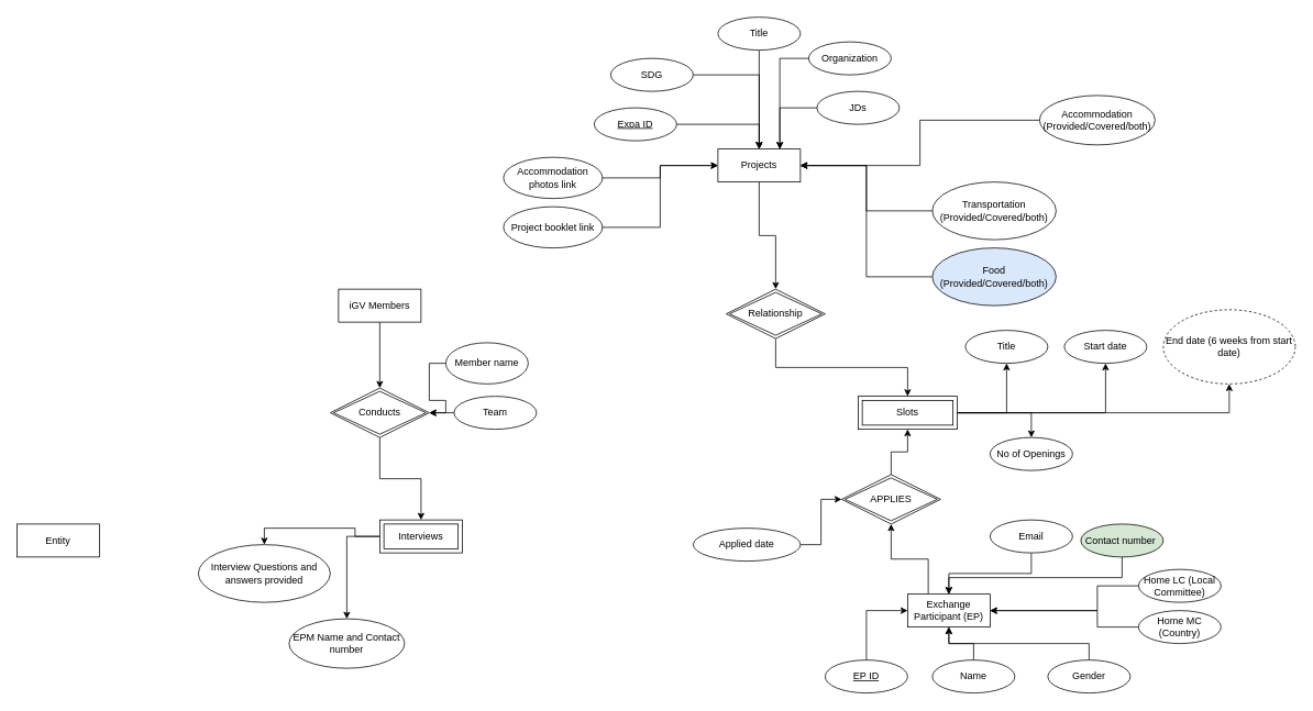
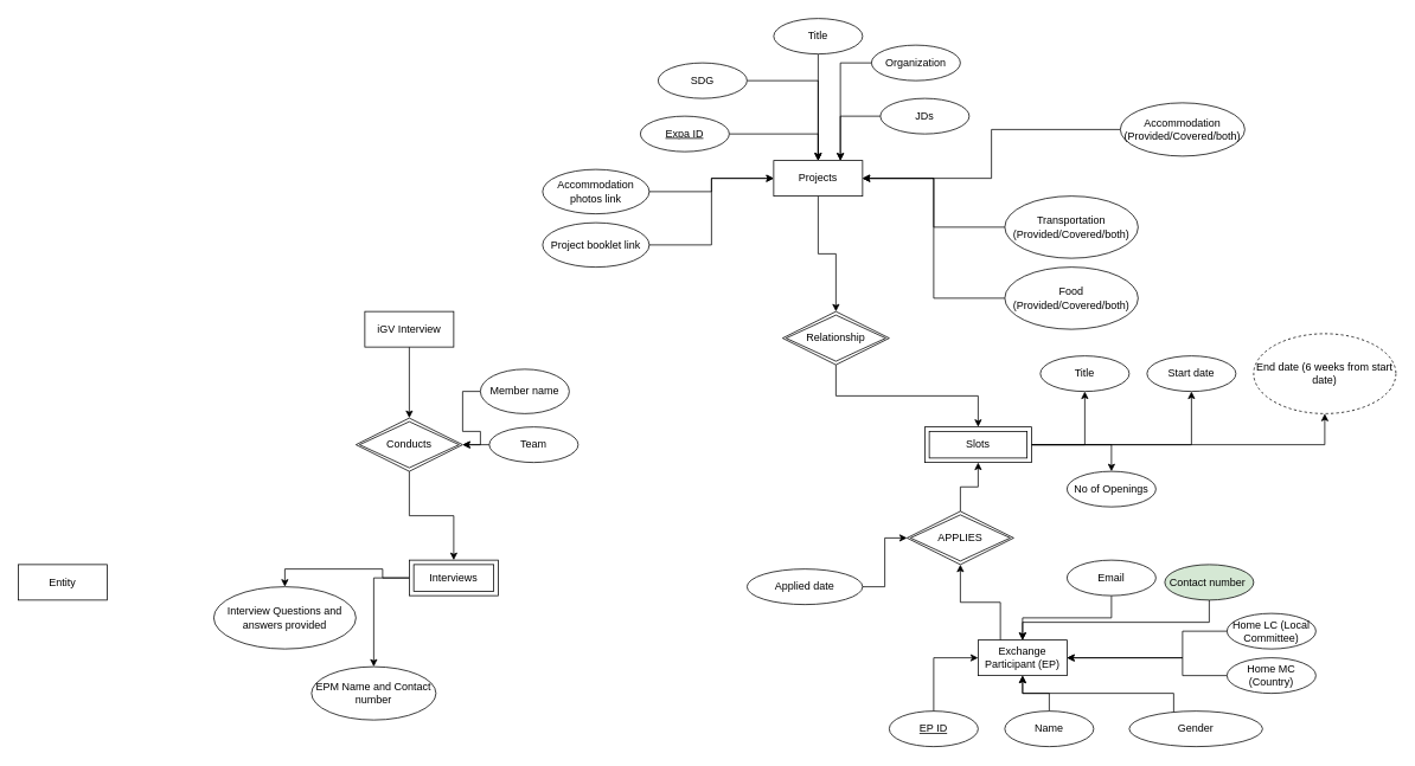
  <mxCell id="0" />
  <mxCell id="1" parent="0" />
  <mxCell id="2" style="edgeStyle=orthogonalEdgeStyle;rounded=0;orthogonalLoop=1;jettySize=auto;html=1;exitX=0.5;exitY=1;exitDx=0;exitDy=0;entryX=0.5;entryY=0;entryDx=0;entryDy=0;" edge="1" parent="1" source="3" target="30"><mxGeometry relative="1" as="geometry"><mxPoint x="940" y="340" as="targetPoint" /></mxGeometry></mxCell>
  <mxCell id="3" value="Projects" style="whiteSpace=wrap;html=1;align=center;" vertex="1" parent="1"><mxGeometry x="870" y="180" width="100" height="40" as="geometry" /></mxCell>
  <mxCell id="4" style="edgeStyle=orthogonalEdgeStyle;rounded=0;orthogonalLoop=1;jettySize=auto;html=1;entryX=0.5;entryY=0;entryDx=0;entryDy=0;" edge="1" parent="1" source="5" target="3"><mxGeometry relative="1" as="geometry" /></mxCell>
  <mxCell id="5" value="SDG" style="ellipse;whiteSpace=wrap;html=1;align=center;" vertex="1" parent="1"><mxGeometry x="740" y="70" width="100" height="40" as="geometry" /></mxCell>
  <mxCell id="6" style="edgeStyle=orthogonalEdgeStyle;rounded=0;orthogonalLoop=1;jettySize=auto;html=1;exitX=0.5;exitY=1;exitDx=0;exitDy=0;entryX=0.5;entryY=0;entryDx=0;entryDy=0;" edge="1" parent="1" source="7" target="3"><mxGeometry relative="1" as="geometry" /></mxCell>
  <mxCell id="7" value="Title" style="ellipse;whiteSpace=wrap;html=1;align=center;" vertex="1" parent="1"><mxGeometry x="870" y="20" width="100" height="40" as="geometry" /></mxCell>
  <mxCell id="8" style="edgeStyle=orthogonalEdgeStyle;rounded=0;orthogonalLoop=1;jettySize=auto;html=1;exitX=1;exitY=0.5;exitDx=0;exitDy=0;entryX=0.5;entryY=0;entryDx=0;entryDy=0;" edge="1" parent="1" source="9" target="3"><mxGeometry relative="1" as="geometry" /></mxCell>
  <mxCell id="9" value="Expa ID" style="ellipse;whiteSpace=wrap;html=1;align=center;fontStyle=4;" vertex="1" parent="1"><mxGeometry x="720" y="130" width="100" height="40" as="geometry" /></mxCell>
  <mxCell id="10" style="edgeStyle=orthogonalEdgeStyle;rounded=0;orthogonalLoop=1;jettySize=auto;html=1;entryX=0.75;entryY=0;entryDx=0;entryDy=0;" edge="1" parent="1" source="11" target="3"><mxGeometry relative="1" as="geometry"><mxPoint x="1050" y="180" as="targetPoint" /></mxGeometry></mxCell>
  <mxCell id="11" value="Organization" style="ellipse;whiteSpace=wrap;html=1;align=center;" vertex="1" parent="1"><mxGeometry x="980" width="100" height="40" as="geometry" y="50" /></mxCell>
  <mxCell id="12" style="edgeStyle=orthogonalEdgeStyle;rounded=0;orthogonalLoop=1;jettySize=auto;html=1;exitX=0;exitY=0.5;exitDx=0;exitDy=0;entryX=0.75;entryY=0;entryDx=0;entryDy=0;" edge="1" parent="1" source="13" target="3"><mxGeometry relative="1" as="geometry" /></mxCell>
  <mxCell id="13" value="JDs" style="ellipse;whiteSpace=wrap;html=1;align=center;" vertex="1" parent="1"><mxGeometry x="990" y="110" width="100" height="40" as="geometry" /></mxCell>
  <mxCell id="14" style="edgeStyle=orthogonalEdgeStyle;rounded=0;orthogonalLoop=1;jettySize=auto;html=1;exitX=0;exitY=0.5;exitDx=0;exitDy=0;entryX=1;entryY=0.5;entryDx=0;entryDy=0;" edge="1" parent="1" source="15" target="3"><mxGeometry relative="1" as="geometry"><mxPoint x="945" y="180" as="targetPoint" /></mxGeometry></mxCell>
  <mxCell id="15" value="Accommodation (Provided/Covered/both)" style="ellipse;whiteSpace=wrap;html=1;align=center;" vertex="1" parent="1"><mxGeometry x="1260" y="115" width="140" height="60" as="geometry" /></mxCell>
  <mxCell id="16" style="edgeStyle=orthogonalEdgeStyle;rounded=0;orthogonalLoop=1;jettySize=auto;html=1;exitX=0;exitY=0.5;exitDx=0;exitDy=0;entryX=1;entryY=0.5;entryDx=0;entryDy=0;" edge="1" parent="1" source="17" target="3"><mxGeometry relative="1" as="geometry" /></mxCell>
  <mxCell id="17" value="Transportation (Provided/Covered/both)" style="ellipse;whiteSpace=wrap;html=1;align=center;" vertex="1" parent="1"><mxGeometry x="1130" y="220" width="150" height="70" as="geometry" /></mxCell>
  <mxCell id="18" style="edgeStyle=orthogonalEdgeStyle;rounded=0;orthogonalLoop=1;jettySize=auto;html=1;exitX=0;exitY=0.5;exitDx=0;exitDy=0;entryX=1;entryY=0.5;entryDx=0;entryDy=0;" edge="1" parent="1" source="19" target="3"><mxGeometry relative="1" as="geometry" /></mxCell>
- <mxCell id="19" value="Food (Provided/Covered/both)" style="ellipse;whiteSpace=wrap;html=1;align=center;fillColor=#dae8fc;" vertex="1" parent="1"><mxGeometry x="1130" y="300" width="150" height="70" as="geometry" /></mxCell>
+ <mxCell id="19" value="Food (Provided/Covered/both)" style="ellipse;whiteSpace=wrap;html=1;align=center;" vertex="1" parent="1"><mxGeometry x="1130" y="300" width="150" height="70" as="geometry" /></mxCell>
  <mxCell id="20" style="edgeStyle=orthogonalEdgeStyle;rounded=0;orthogonalLoop=1;jettySize=auto;html=1;entryX=0;entryY=0.5;entryDx=0;entryDy=0;" edge="1" parent="1" source="21" target="3"><mxGeometry relative="1" as="geometry" /></mxCell>
  <mxCell id="21" value="Accommodation photos link" style="ellipse;whiteSpace=wrap;html=1;align=center;" vertex="1" parent="1"><mxGeometry x="610" y="190" width="120" height="50" as="geometry" /></mxCell>
  <mxCell id="22" style="edgeStyle=orthogonalEdgeStyle;rounded=0;orthogonalLoop=1;jettySize=auto;html=1;exitX=1;exitY=0.5;exitDx=0;exitDy=0;entryX=0;entryY=0.5;entryDx=0;entryDy=0;" edge="1" parent="1" source="23" target="3"><mxGeometry relative="1" as="geometry" /></mxCell>
  <mxCell id="23" value="Project booklet link" style="ellipse;whiteSpace=wrap;html=1;align=center;" vertex="1" parent="1"><mxGeometry x="610" y="250" width="120" height="50" as="geometry" /></mxCell>
  <mxCell id="24" style="edgeStyle=orthogonalEdgeStyle;rounded=0;orthogonalLoop=1;jettySize=auto;html=1;exitX=0.5;exitY=1;exitDx=0;exitDy=0;entryX=0.5;entryY=0;entryDx=0;entryDy=0;" edge="1" parent="1" source="30" target="29"><mxGeometry relative="1" as="geometry"><mxPoint x="940" y="400" as="sourcePoint" /><mxPoint x="1050" y="480" as="targetPoint" /></mxGeometry></mxCell>
  <mxCell id="25" style="edgeStyle=orthogonalEdgeStyle;rounded=0;orthogonalLoop=1;jettySize=auto;html=1;exitX=1;exitY=0.5;exitDx=0;exitDy=0;entryX=0.5;entryY=1;entryDx=0;entryDy=0;" edge="1" parent="1" source="29" target="31"><mxGeometry relative="1" as="geometry" /></mxCell>
  <mxCell id="26" style="edgeStyle=orthogonalEdgeStyle;rounded=0;orthogonalLoop=1;jettySize=auto;html=1;" edge="1" parent="1" source="29" target="32"><mxGeometry relative="1" as="geometry" /></mxCell>
  <mxCell id="27" style="edgeStyle=orthogonalEdgeStyle;rounded=0;orthogonalLoop=1;jettySize=auto;html=1;entryX=0.5;entryY=1;entryDx=0;entryDy=0;" edge="1" parent="1" source="29" target="33"><mxGeometry relative="1" as="geometry" /></mxCell>
  <mxCell id="28" style="edgeStyle=orthogonalEdgeStyle;rounded=0;orthogonalLoop=1;jettySize=auto;html=1;exitX=1;exitY=0.5;exitDx=0;exitDy=0;entryX=0.5;entryY=0;entryDx=0;entryDy=0;" edge="1" parent="1" source="29" target="34"><mxGeometry relative="1" as="geometry" /></mxCell>
  <mxCell id="29" value="Slots" style="shape=ext;margin=3;double=1;whiteSpace=wrap;html=1;align=center;" vertex="1" parent="1"><mxGeometry x="1040" y="480" width="120" height="40" as="geometry" /></mxCell>
  <mxCell id="30" value="Relationship" style="shape=rhombus;double=1;perimeter=rhombusPerimeter;whiteSpace=wrap;html=1;align=center;" vertex="1" parent="1"><mxGeometry x="880" y="350" width="120" height="60" as="geometry" /></mxCell>
  <mxCell id="31" value="Start date" style="ellipse;whiteSpace=wrap;html=1;align=center;" vertex="1" parent="1"><mxGeometry x="1290" y="400" width="100" height="40" as="geometry" /></mxCell>
  <mxCell id="32" value="End date (6 weeks from start date)" style="ellipse;whiteSpace=wrap;html=1;align=center;dashed=1;" vertex="1" parent="1"><mxGeometry x="1410" y="375" width="160" height="90" as="geometry" /></mxCell>
  <mxCell id="33" value="Title" style="ellipse;whiteSpace=wrap;html=1;align=center;" vertex="1" parent="1"><mxGeometry x="1170" y="400" width="100" height="40" as="geometry" /></mxCell>
  <mxCell id="34" value="No of Openings" style="ellipse;whiteSpace=wrap;html=1;align=center;" vertex="1" parent="1"><mxGeometry x="1200" y="530" width="100" height="40" as="geometry" /></mxCell>
  <mxCell id="35" style="edgeStyle=orthogonalEdgeStyle;rounded=0;orthogonalLoop=1;jettySize=auto;html=1;exitX=0.25;exitY=0;exitDx=0;exitDy=0;entryX=0.5;entryY=1;entryDx=0;entryDy=0;" edge="1" parent="1" source="36" target="52"><mxGeometry relative="1" as="geometry" /></mxCell>
  <mxCell id="36" value="Exchange Participant (EP)" style="whiteSpace=wrap;html=1;align=center;" vertex="1" parent="1"><mxGeometry x="1100" y="720" width="100" height="40" as="geometry" /></mxCell>
  <mxCell id="37" style="edgeStyle=orthogonalEdgeStyle;rounded=0;orthogonalLoop=1;jettySize=auto;html=1;exitX=0.5;exitY=0;exitDx=0;exitDy=0;entryX=0;entryY=0.5;entryDx=0;entryDy=0;" edge="1" parent="1" source="38" target="36"><mxGeometry relative="1" as="geometry" /></mxCell>
  <mxCell id="38" value="EP ID" style="ellipse;whiteSpace=wrap;html=1;align=center;fontStyle=4;" vertex="1" parent="1"><mxGeometry x="1000" y="800" width="100" height="40" as="geometry" /></mxCell>
  <mxCell id="39" style="edgeStyle=orthogonalEdgeStyle;rounded=0;orthogonalLoop=1;jettySize=auto;html=1;entryX=0.5;entryY=1;entryDx=0;entryDy=0;" edge="1" parent="1" source="40" target="36"><mxGeometry relative="1" as="geometry" /></mxCell>
  <mxCell id="40" value="Name" style="ellipse;whiteSpace=wrap;html=1;align=center;" vertex="1" parent="1"><mxGeometry x="1130" y="800" width="100" height="40" as="geometry" /></mxCell>
  <mxCell id="41" style="edgeStyle=orthogonalEdgeStyle;rounded=0;orthogonalLoop=1;jettySize=auto;html=1;entryX=0.5;entryY=1;entryDx=0;entryDy=0;" edge="1" parent="1" source="42" target="36"><mxGeometry relative="1" as="geometry"><Array as="points"><mxPoint x="1320" y="780" /><mxPoint x="1150" y="780" /></Array></mxGeometry></mxCell>
- <mxCell id="42" value="Gender" style="ellipse;whiteSpace=wrap;html=1;align=center;" vertex="1" parent="1"><mxGeometry x="1270" y="800" width="100" height="40" as="geometry" /></mxCell>
+ <mxCell id="42" value="Gender" style="ellipse;whiteSpace=wrap;html=1;align=center;" vertex="1" parent="1"><mxGeometry x="1270" y="800" width="150" height="40" as="geometry" /></mxCell>
  <mxCell id="43" style="edgeStyle=orthogonalEdgeStyle;rounded=0;orthogonalLoop=1;jettySize=auto;html=1;exitX=0;exitY=0.5;exitDx=0;exitDy=0;entryX=1;entryY=0.5;entryDx=0;entryDy=0;" edge="1" parent="1" source="44" target="36"><mxGeometry relative="1" as="geometry"><mxPoint x="1250" y="740.067" as="targetPoint" /><Array as="points"><mxPoint x="1330" y="760" /><mxPoint x="1330" y="740" /></Array></mxGeometry></mxCell>
  <mxCell id="44" value="Home MC (Country)" style="ellipse;whiteSpace=wrap;html=1;align=center;" vertex="1" parent="1"><mxGeometry x="1380" y="740" width="100" height="40" as="geometry" /></mxCell>
  <mxCell id="45" style="edgeStyle=orthogonalEdgeStyle;rounded=0;orthogonalLoop=1;jettySize=auto;html=1;exitX=0;exitY=0.5;exitDx=0;exitDy=0;entryX=1;entryY=0.5;entryDx=0;entryDy=0;" edge="1" parent="1" source="46" target="36"><mxGeometry relative="1" as="geometry"><Array as="points"><mxPoint x="1330" y="710" /><mxPoint x="1330" y="740" /></Array></mxGeometry></mxCell>
  <mxCell id="46" value="Home LC (Local Committee)" style="ellipse;whiteSpace=wrap;html=1;align=center;" vertex="1" parent="1"><mxGeometry x="1380" y="690" width="100" height="40" as="geometry" /></mxCell>
  <mxCell id="47" style="edgeStyle=orthogonalEdgeStyle;rounded=0;orthogonalLoop=1;jettySize=auto;html=1;exitX=0.5;exitY=1;exitDx=0;exitDy=0;entryX=0.5;entryY=0;entryDx=0;entryDy=0;" edge="1" parent="1" source="48" target="36"><mxGeometry relative="1" as="geometry"><Array as="points"><mxPoint x="1360" y="700" /><mxPoint x="1150" y="700" /></Array></mxGeometry></mxCell>
  <mxCell id="48" value="Contact number&amp;nbsp;" style="ellipse;whiteSpace=wrap;html=1;align=center;fillColor=#d5e8d4;" vertex="1" parent="1"><mxGeometry x="1310" y="635" width="100" height="40" as="geometry" /></mxCell>
  <mxCell id="49" style="edgeStyle=orthogonalEdgeStyle;rounded=0;orthogonalLoop=1;jettySize=auto;html=1;entryX=0.5;entryY=0;entryDx=0;entryDy=0;" edge="1" parent="1" source="50" target="36"><mxGeometry relative="1" as="geometry" /></mxCell>
  <mxCell id="50" value="Email" style="ellipse;whiteSpace=wrap;html=1;align=center;" vertex="1" parent="1"><mxGeometry x="1200" y="630" width="100" height="40" as="geometry" /></mxCell>
  <mxCell id="51" style="edgeStyle=orthogonalEdgeStyle;rounded=0;orthogonalLoop=1;jettySize=auto;html=1;exitX=0.5;exitY=0;exitDx=0;exitDy=0;entryX=0.5;entryY=1;entryDx=0;entryDy=0;" edge="1" parent="1" source="52" target="29"><mxGeometry relative="1" as="geometry" /></mxCell>
  <mxCell id="52" value="APPLIES" style="shape=rhombus;double=1;perimeter=rhombusPerimeter;whiteSpace=wrap;html=1;align=center;" vertex="1" parent="1"><mxGeometry x="1020" y="575" width="120" height="60" as="geometry" /></mxCell>
  <mxCell id="53" style="edgeStyle=orthogonalEdgeStyle;rounded=0;orthogonalLoop=1;jettySize=auto;html=1;exitX=0.5;exitY=1;exitDx=0;exitDy=0;entryX=0.5;entryY=0;entryDx=0;entryDy=0;" edge="1" parent="1" source="54" target="62"><mxGeometry relative="1" as="geometry" /></mxCell>
- <mxCell id="54" value="iGV Members" style="whiteSpace=wrap;html=1;align=center;" vertex="1" parent="1"><mxGeometry x="410" y="350" width="100" height="40" as="geometry" /></mxCell>
+ <mxCell id="54" value="iGV Interview" style="whiteSpace=wrap;html=1;align=center;" vertex="1" parent="1"><mxGeometry x="410" y="350" width="100" height="40" as="geometry" /></mxCell>
  <mxCell id="55" value="Entity" style="whiteSpace=wrap;html=1;align=center;" vertex="1" parent="1"><mxGeometry x="20" y="635" width="100" height="40" as="geometry" /></mxCell>
  <mxCell id="56" style="edgeStyle=orthogonalEdgeStyle;rounded=0;orthogonalLoop=1;jettySize=auto;html=1;exitX=1;exitY=0.5;exitDx=0;exitDy=0;entryX=0;entryY=0.5;entryDx=0;entryDy=0;" edge="1" parent="1" source="57" target="52"><mxGeometry relative="1" as="geometry" /></mxCell>
  <mxCell id="57" value="Applied date" style="ellipse;whiteSpace=wrap;html=1;align=center;" vertex="1" parent="1"><mxGeometry x="840" y="640" width="130" height="40" as="geometry" /></mxCell>
  <mxCell id="58" style="edgeStyle=orthogonalEdgeStyle;rounded=0;orthogonalLoop=1;jettySize=auto;html=1;exitX=0;exitY=0.5;exitDx=0;exitDy=0;entryX=0.5;entryY=0;entryDx=0;entryDy=0;" edge="1" parent="1" source="60" target="68"><mxGeometry relative="1" as="geometry" /></mxCell>
  <mxCell id="59" style="edgeStyle=orthogonalEdgeStyle;rounded=0;orthogonalLoop=1;jettySize=auto;html=1;exitX=0;exitY=0.5;exitDx=0;exitDy=0;entryX=0.5;entryY=0;entryDx=0;entryDy=0;" edge="1" parent="1" source="60" target="69"><mxGeometry relative="1" as="geometry" /></mxCell>
  <mxCell id="60" value="Interviews" style="shape=ext;margin=3;double=1;whiteSpace=wrap;html=1;align=center;" vertex="1" parent="1"><mxGeometry x="460" y="630" width="100" height="40" as="geometry" /></mxCell>
  <mxCell id="61" style="edgeStyle=orthogonalEdgeStyle;rounded=0;orthogonalLoop=1;jettySize=auto;html=1;exitX=0.5;exitY=1;exitDx=0;exitDy=0;entryX=0.5;entryY=0;entryDx=0;entryDy=0;" edge="1" parent="1" source="62" target="60"><mxGeometry relative="1" as="geometry" /></mxCell>
  <mxCell id="62" value="Conducts" style="shape=rhombus;double=1;perimeter=rhombusPerimeter;whiteSpace=wrap;html=1;align=center;" vertex="1" parent="1"><mxGeometry x="400" y="470" width="120" height="60" as="geometry" /></mxCell>
  <mxCell id="63" style="edgeStyle=orthogonalEdgeStyle;rounded=0;orthogonalLoop=1;jettySize=auto;html=1;exitX=0;exitY=0.5;exitDx=0;exitDy=0;entryX=1;entryY=0.5;entryDx=0;entryDy=0;" edge="1" parent="1" source="64" target="62"><mxGeometry relative="1" as="geometry" /></mxCell>
  <mxCell id="64" value="Member name" style="ellipse;whiteSpace=wrap;html=1;align=center;" vertex="1" parent="1"><mxGeometry x="540" y="415" width="100" height="50" as="geometry" /></mxCell>
  <mxCell id="65" style="edgeStyle=orthogonalEdgeStyle;rounded=0;orthogonalLoop=1;jettySize=auto;html=1;exitX=0;exitY=0.5;exitDx=0;exitDy=0;" edge="1" parent="1" source="67"><mxGeometry relative="1" as="geometry"><mxPoint x="580" y="500" as="targetPoint" /></mxGeometry></mxCell>
  <mxCell id="66" style="edgeStyle=orthogonalEdgeStyle;rounded=0;orthogonalLoop=1;jettySize=auto;html=1;" edge="1" parent="1" source="67"><mxGeometry relative="1" as="geometry"><mxPoint y="500" as="targetPoint" x="520" /><Array as="points"><mxPoint x="530" y="500" /><mxPoint x="530" y="500" /></Array></mxGeometry></mxCell>
  <mxCell id="67" value="Team" style="ellipse;whiteSpace=wrap;html=1;align=center;" vertex="1" parent="1"><mxGeometry x="550" y="480" width="100" height="40" as="geometry" /></mxCell>
  <mxCell id="68" value="Interview Questions and answers provided" style="ellipse;whiteSpace=wrap;html=1;align=center;" vertex="1" parent="1"><mxGeometry x="240" y="660" width="160" height="70" as="geometry" /></mxCell>
  <mxCell id="69" value="EPM Name and Contact number" style="ellipse;whiteSpace=wrap;html=1;align=center;" vertex="1" parent="1"><mxGeometry x="350" y="750" width="140" height="60" as="geometry" /></mxCell>
